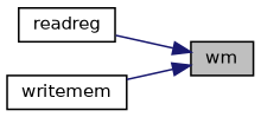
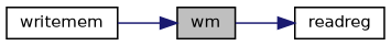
  digraph {
    fontname="DejaVu Sans"
    rankdir=LR
    node [color=black fillcolor=white fontname="DejaVu Sans" fontsize=10 shape=record style=filled]
    edge [color=midnightblue fontname="DejaVu Sans" fontsize=10 labelfontname=Helvetica labelfontsize=10 style=solid]
    n1 [fillcolor=grey75 fontcolor=black height=0.2 label=wm width=0.4]
    n2 [height=0.2 label=readreg width=0.4]
    n3 [height=0.2 label=writemem width=0.4]
-   n2 -> n1
+   n1 -> n2
    n3 -> n1
  }
